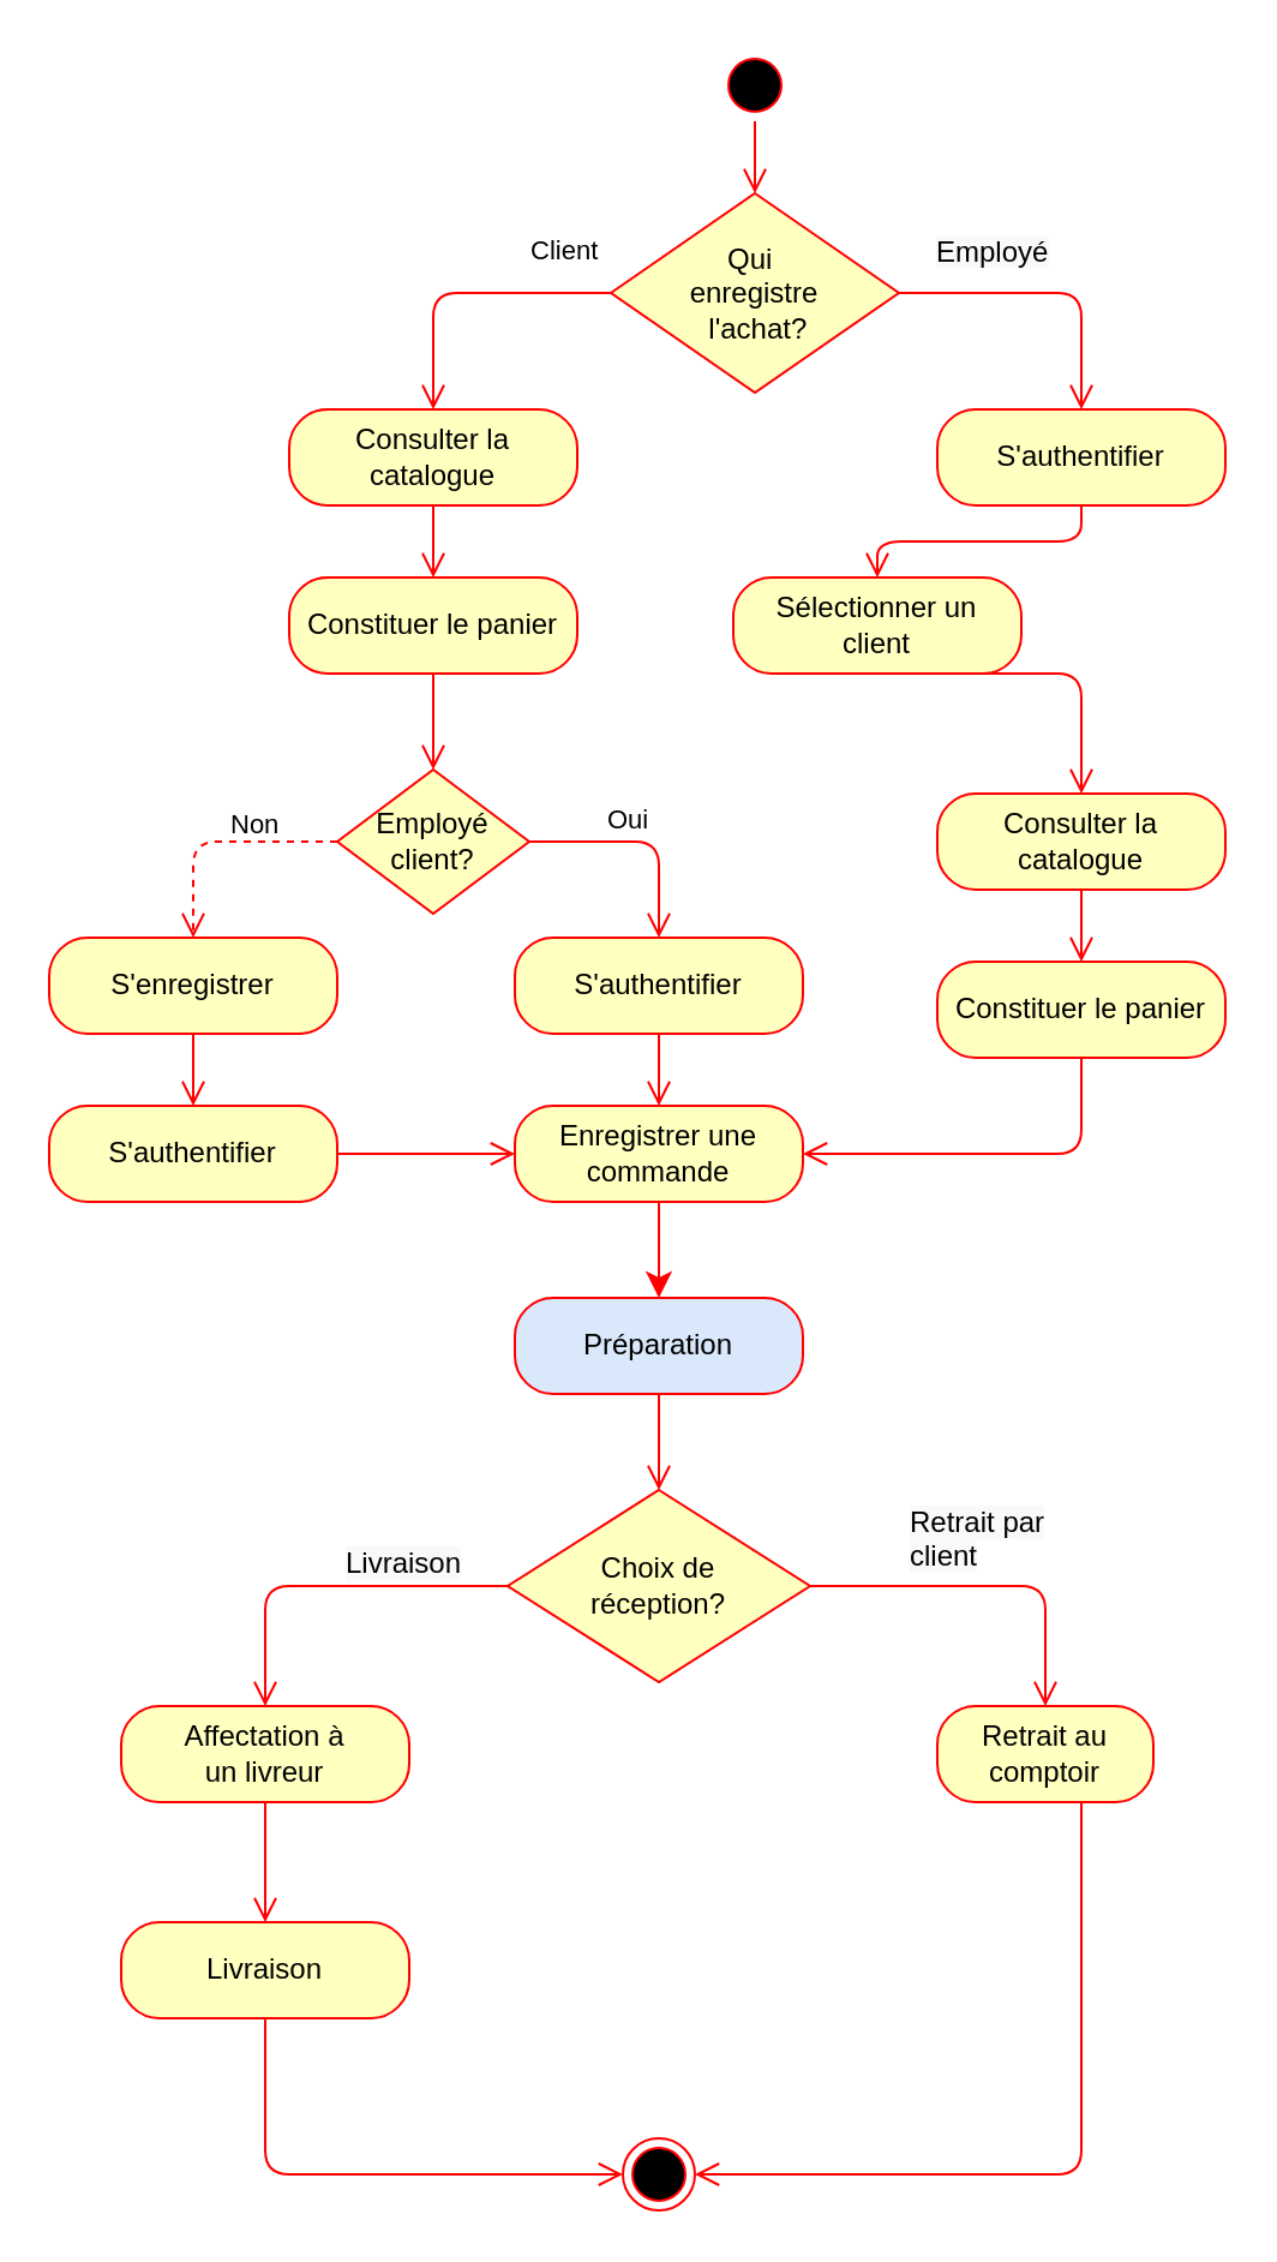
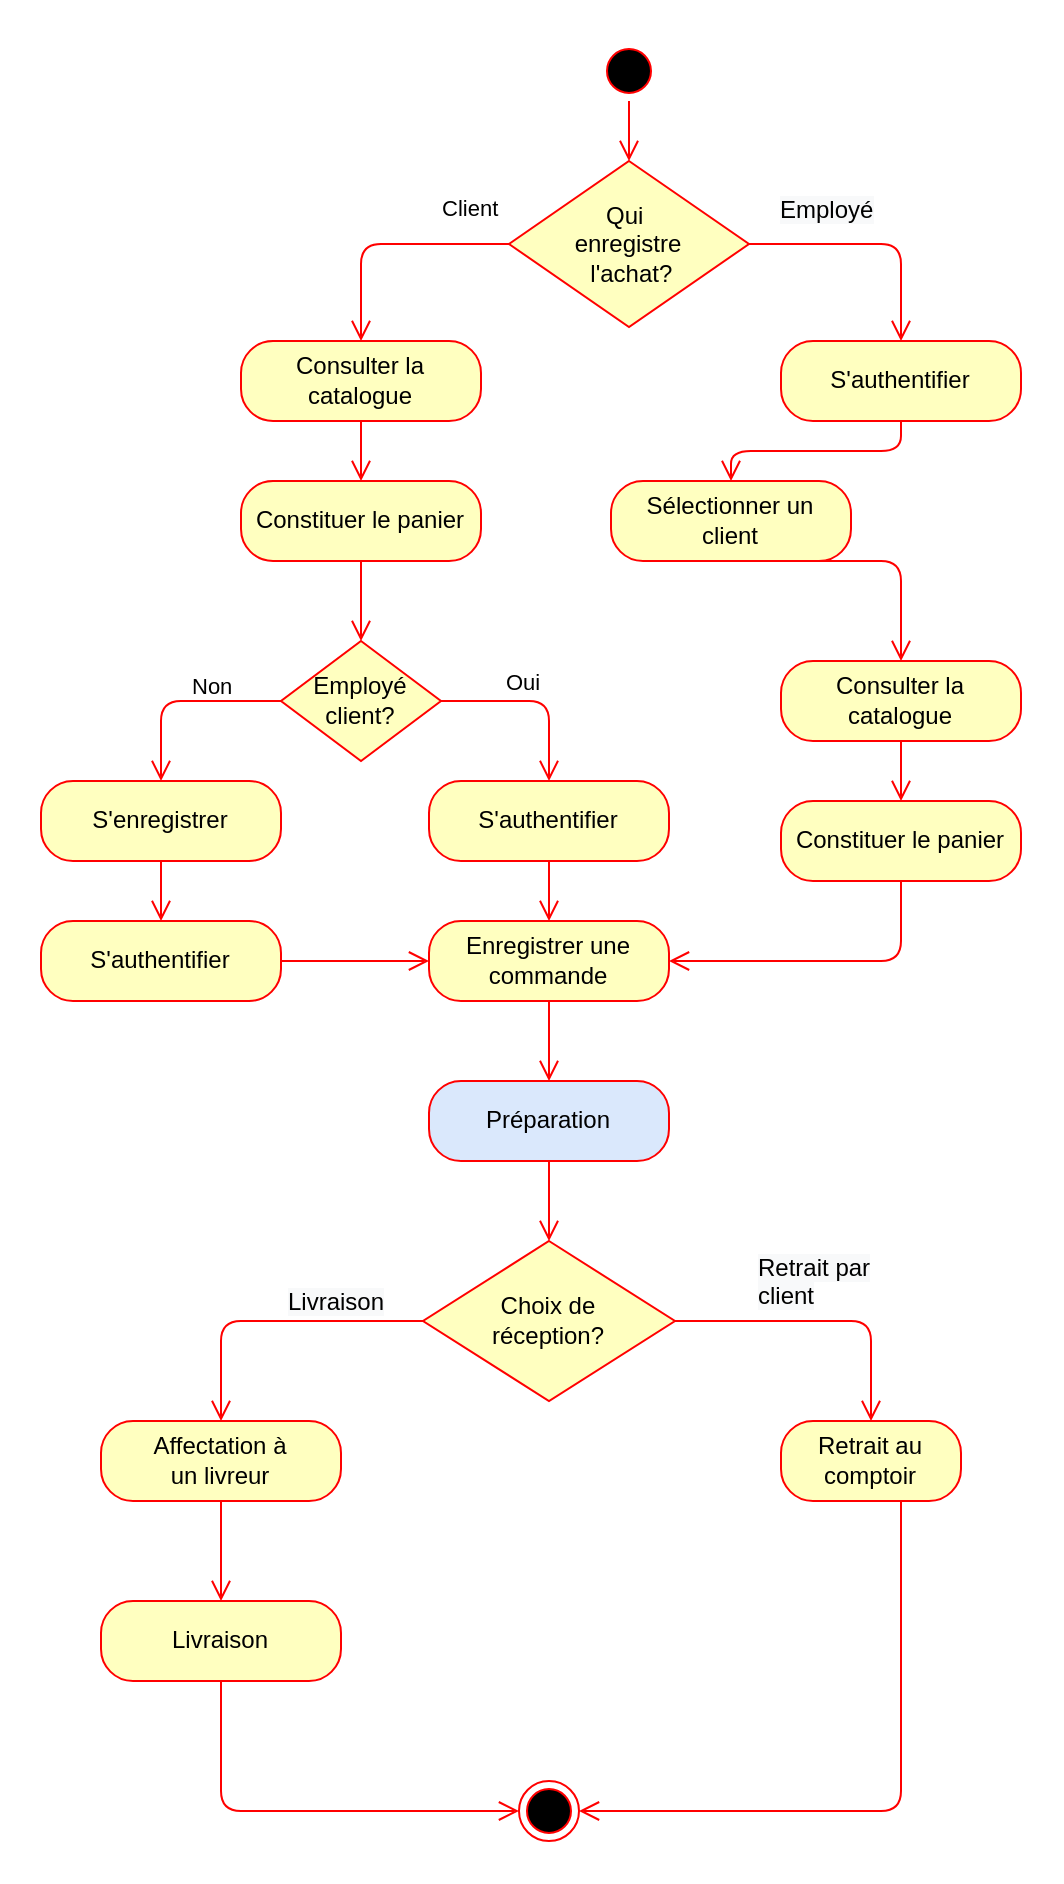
  <mxCell id="0" />
  <mxCell id="1" parent="0" />
  <mxCell id="2" value="Consulter la catalogue" style="rounded=1;whiteSpace=wrap;html=1;arcSize=40;fontColor=#000000;fillColor=#ffffc0;strokeColor=#ff0000;" vertex="1" parent="1"><mxGeometry x="120" y="170" width="120" height="40" as="geometry" /></mxCell>
  <mxCell id="3" value="" style="edgeStyle=orthogonalEdgeStyle;html=1;verticalAlign=bottom;endArrow=open;endSize=8;strokeColor=#ff0000;entryX=0.5;entryY=0;entryDx=0;entryDy=0;" edge="1" source="2" parent="1" target="4"><mxGeometry relative="1" as="geometry"><mxPoint x="-14" y="190" as="targetPoint" /></mxGeometry></mxCell>
  <mxCell id="4" value="Constituer le panier" style="rounded=1;whiteSpace=wrap;html=1;arcSize=40;fontColor=#000000;fillColor=#ffffc0;strokeColor=#ff0000;" vertex="1" parent="1"><mxGeometry x="120" y="240" width="120" height="40" as="geometry" /></mxCell>
  <mxCell id="5" value="" style="edgeStyle=orthogonalEdgeStyle;html=1;verticalAlign=bottom;endArrow=open;endSize=8;strokeColor=#ff0000;exitX=0.5;exitY=1;exitDx=0;exitDy=0;entryX=0.5;entryY=0;entryDx=0;entryDy=0;" edge="1" source="4" parent="1" target="9"><mxGeometry relative="1" as="geometry"><mxPoint x="150" y="390" as="targetPoint" /><mxPoint x="430" y="440" as="sourcePoint" /><Array as="points" /></mxGeometry></mxCell>
  <mxCell id="6" value="Qui&amp;nbsp;&lt;br&gt;enregistre&lt;br&gt;&amp;nbsp;l'achat?" style="rhombus;whiteSpace=wrap;html=1;fillColor=#ffffc0;strokeColor=#ff0000;" vertex="1" parent="1"><mxGeometry x="254" y="80" width="120" height="83" as="geometry" /></mxCell>
  <mxCell id="7" value="&lt;span style=&quot;font-size: 12px ; text-align: center ; white-space: normal ; background-color: rgb(248 , 249 , 250)&quot;&gt;Employé&lt;/span&gt;" style="edgeStyle=orthogonalEdgeStyle;html=1;align=left;verticalAlign=bottom;endArrow=open;endSize=8;strokeColor=#ff0000;entryX=0.5;entryY=0;entryDx=0;entryDy=0;" edge="1" source="6" parent="1" target="22"><mxGeometry x="-0.781" y="9" relative="1" as="geometry"><mxPoint x="480" y="320" as="targetPoint" /><mxPoint y="1" as="offset" /></mxGeometry></mxCell>
  <mxCell id="8" value="Client" style="edgeStyle=orthogonalEdgeStyle;html=1;align=left;verticalAlign=top;endArrow=open;endSize=8;strokeColor=#ff0000;exitX=0;exitY=0.5;exitDx=0;exitDy=0;entryX=0.5;entryY=0;entryDx=0;entryDy=0;" edge="1" source="6" parent="1" target="2"><mxGeometry x="-0.426" y="-31" relative="1" as="geometry"><mxPoint x="180" y="150" as="targetPoint" /><mxPoint x="240" y="122" as="sourcePoint" /><Array as="points"><mxPoint x="180" y="122" /></Array><mxPoint as="offset" /></mxGeometry></mxCell>
  <mxCell id="9" value="Employé client?" style="rhombus;whiteSpace=wrap;html=1;fillColor=#ffffc0;strokeColor=#ff0000;" vertex="1" parent="1"><mxGeometry x="140" y="320" width="80" height="60" as="geometry" /></mxCell>
  <mxCell id="10" value="Oui" style="edgeStyle=orthogonalEdgeStyle;html=1;align=left;verticalAlign=bottom;endArrow=open;endSize=8;strokeColor=#ff0000;entryX=0.5;entryY=0;entryDx=0;entryDy=0;exitX=1;exitY=0.5;exitDx=0;exitDy=0;" edge="1" source="9" parent="1" target="16"><mxGeometry x="-0.333" relative="1" as="geometry"><mxPoint x="270" y="500" as="targetPoint" /><mxPoint as="offset" /></mxGeometry></mxCell>
- <mxCell id="11" value="Non" style="edgeStyle=orthogonalEdgeStyle;html=1;align=left;verticalAlign=top;endArrow=open;endSize=8;strokeColor=#ff0000;exitX=0;exitY=0.5;exitDx=0;exitDy=0;entryX=0.5;entryY=0;entryDx=0;entryDy=0;dashed=1;" edge="1" source="9" parent="1" target="12"><mxGeometry x="-0.077" y="-20" relative="1" as="geometry"><mxPoint x="30" y="440" as="targetPoint" /><mxPoint x="130" y="470" as="sourcePoint" /><Array as="points"><mxPoint x="80" y="350" /></Array><mxPoint as="offset" /></mxGeometry></mxCell>
+ <mxCell id="11" value="Non" style="edgeStyle=orthogonalEdgeStyle;html=1;align=left;verticalAlign=top;endArrow=open;endSize=8;strokeColor=#ff0000;exitX=0;exitY=0.5;exitDx=0;exitDy=0;entryX=0.5;entryY=0;entryDx=0;entryDy=0;" edge="1" source="9" parent="1" target="12"><mxGeometry x="-0.077" y="-20" relative="1" as="geometry"><mxPoint x="30" y="440" as="targetPoint" /><mxPoint x="130" y="470" as="sourcePoint" /><Array as="points"><mxPoint x="80" y="350" /></Array><mxPoint as="offset" /></mxGeometry></mxCell>
  <mxCell id="12" value="S'enregistrer" style="rounded=1;whiteSpace=wrap;html=1;arcSize=40;fontColor=#000000;fillColor=#ffffc0;strokeColor=#ff0000;" vertex="1" parent="1"><mxGeometry x="20" y="390" width="120" height="40" as="geometry" /></mxCell>
  <mxCell id="13" value="" style="edgeStyle=orthogonalEdgeStyle;html=1;verticalAlign=bottom;endArrow=open;endSize=8;strokeColor=#ff0000;entryX=0.5;entryY=0;entryDx=0;entryDy=0;" edge="1" source="12" parent="1" target="14"><mxGeometry relative="1" as="geometry"><mxPoint x="-50" y="620" as="targetPoint" /></mxGeometry></mxCell>
  <mxCell id="14" value="S'authentifier" style="rounded=1;whiteSpace=wrap;html=1;arcSize=40;fontColor=#000000;fillColor=#ffffc0;strokeColor=#ff0000;" vertex="1" parent="1"><mxGeometry x="20" y="460" width="120" height="40" as="geometry" /></mxCell>
  <mxCell id="15" value="" style="edgeStyle=orthogonalEdgeStyle;html=1;verticalAlign=bottom;endArrow=open;endSize=8;strokeColor=#ff0000;entryX=0;entryY=0.5;entryDx=0;entryDy=0;" edge="1" source="14" parent="1" target="18"><mxGeometry relative="1" as="geometry"><mxPoint x="160" y="610" as="targetPoint" /></mxGeometry></mxCell>
  <mxCell id="16" value="S'authentifier" style="rounded=1;whiteSpace=wrap;html=1;arcSize=40;fontColor=#000000;fillColor=#ffffc0;strokeColor=#ff0000;" vertex="1" parent="1"><mxGeometry x="214" y="390" width="120" height="40" as="geometry" /></mxCell>
  <mxCell id="17" value="" style="edgeStyle=orthogonalEdgeStyle;html=1;verticalAlign=bottom;endArrow=open;endSize=8;strokeColor=#ff0000;entryX=0.5;entryY=0;entryDx=0;entryDy=0;" edge="1" source="16" parent="1" target="18"><mxGeometry relative="1" as="geometry"><mxPoint x="274" y="560" as="targetPoint" /></mxGeometry></mxCell>
  <mxCell id="18" value="Enregistrer une commande" style="rounded=1;whiteSpace=wrap;html=1;arcSize=40;fontColor=#000000;fillColor=#ffffc0;strokeColor=#ff0000;" vertex="1" parent="1"><mxGeometry x="214" y="460" width="120" height="40" as="geometry" /></mxCell>
- <mxCell id="19" value="" style="edgeStyle=orthogonalEdgeStyle;html=1;verticalAlign=bottom;endArrow=classic;endSize=8;strokeColor=#ff0000;entryX=0.5;entryY=0;entryDx=0;entryDy=0;" edge="1" source="18" parent="1" target="20"><mxGeometry relative="1" as="geometry"><mxPoint x="274" y="580" as="targetPoint" /></mxGeometry></mxCell>
+ <mxCell id="19" value="" style="edgeStyle=orthogonalEdgeStyle;html=1;verticalAlign=bottom;endArrow=open;endSize=8;strokeColor=#ff0000;entryX=0.5;entryY=0;entryDx=0;entryDy=0;" edge="1" source="18" parent="1" target="20"><mxGeometry relative="1" as="geometry"><mxPoint x="274" y="580" as="targetPoint" /></mxGeometry></mxCell>
  <mxCell id="20" value="Préparation" style="rounded=1;whiteSpace=wrap;html=1;arcSize=40;fontColor=#000000;fillColor=#dae8fc;strokeColor=#ff0000;" vertex="1" parent="1"><mxGeometry x="214" y="540" width="120" height="40" as="geometry" /></mxCell>
  <mxCell id="21" value="" style="edgeStyle=orthogonalEdgeStyle;html=1;verticalAlign=bottom;endArrow=open;endSize=8;strokeColor=#ff0000;entryX=0.5;entryY=0;entryDx=0;entryDy=0;" edge="1" source="20" parent="1" target="24"><mxGeometry relative="1" as="geometry"><mxPoint x="130" y="840" as="targetPoint" /></mxGeometry></mxCell>
  <mxCell id="22" value="S'authentifier" style="rounded=1;whiteSpace=wrap;html=1;arcSize=40;fontColor=#000000;fillColor=#ffffc0;strokeColor=#ff0000;" vertex="1" parent="1"><mxGeometry x="390" y="170" width="120" height="40" as="geometry" /></mxCell>
  <mxCell id="23" value="" style="edgeStyle=orthogonalEdgeStyle;html=1;verticalAlign=bottom;endArrow=open;endSize=8;strokeColor=#ff0000;entryX=0.5;entryY=0;entryDx=0;entryDy=0;" edge="1" source="22" parent="1" target="36"><mxGeometry relative="1" as="geometry"><mxPoint x="614" y="410" as="targetPoint" /></mxGeometry></mxCell>
  <mxCell id="24" value="Choix de&lt;br&gt;réception?" style="rhombus;whiteSpace=wrap;html=1;fillColor=#ffffc0;strokeColor=#ff0000;" vertex="1" parent="1"><mxGeometry x="211" y="620" width="126" height="80" as="geometry" /></mxCell>
  <mxCell id="25" value="&lt;span style=&quot;font-size: 12px ; text-align: center ; white-space: normal ; background-color: rgb(248 , 249 , 250)&quot;&gt;Livraison&lt;/span&gt;" style="edgeStyle=orthogonalEdgeStyle;html=1;align=left;verticalAlign=bottom;endArrow=open;endSize=8;strokeColor=#ff0000;entryX=0.5;entryY=0;entryDx=0;entryDy=0;" edge="1" source="24" parent="1" target="27"><mxGeometry x="-0.092" relative="1" as="geometry"><mxPoint x="204" y="930" as="targetPoint" /><mxPoint as="offset" /></mxGeometry></mxCell>
  <mxCell id="26" value="&lt;span style=&quot;font-size: 12px ; text-align: center ; white-space: normal ; background-color: rgb(248 , 249 , 250)&quot;&gt;Retrait&amp;nbsp;&lt;/span&gt;&lt;span style=&quot;font-size: 12px ; text-align: center ; white-space: normal ; background-color: rgb(248 , 249 , 250)&quot;&gt;par client&lt;/span&gt;" style="edgeStyle=orthogonalEdgeStyle;html=1;align=left;verticalAlign=top;endArrow=open;endSize=8;strokeColor=#ff0000;" edge="1" source="24" parent="1" target="29"><mxGeometry x="-0.466" y="40" relative="1" as="geometry"><mxPoint x="496" y="840" as="targetPoint" /><mxPoint as="offset" /></mxGeometry></mxCell>
  <mxCell id="27" value="Affectation à&lt;br&gt;un livreur" style="rounded=1;whiteSpace=wrap;html=1;arcSize=40;fontColor=#000000;fillColor=#ffffc0;strokeColor=#ff0000;" vertex="1" parent="1"><mxGeometry x="50" y="710" width="120" height="40" as="geometry" /></mxCell>
  <mxCell id="28" value="" style="edgeStyle=orthogonalEdgeStyle;html=1;verticalAlign=bottom;endArrow=open;endSize=8;strokeColor=#ff0000;entryX=0.5;entryY=0;entryDx=0;entryDy=0;" edge="1" source="27" parent="1" target="31"><mxGeometry relative="1" as="geometry"><mxPoint x="60" y="1030" as="targetPoint" /></mxGeometry></mxCell>
  <mxCell id="29" value="Retrait au&lt;br&gt;comptoir" style="rounded=1;whiteSpace=wrap;html=1;arcSize=40;fontColor=#000000;fillColor=#ffffc0;strokeColor=#ff0000;" vertex="1" parent="1"><mxGeometry x="390" y="710" width="90" height="40" as="geometry" /></mxCell>
  <mxCell id="30" value="" style="edgeStyle=orthogonalEdgeStyle;html=1;verticalAlign=bottom;endArrow=open;endSize=8;strokeColor=#ff0000;entryX=1;entryY=0.5;entryDx=0;entryDy=0;" edge="1" source="29" parent="1" target="33"><mxGeometry relative="1" as="geometry"><mxPoint x="580" y="1080" as="targetPoint" /><Array as="points"><mxPoint x="450" y="905" /></Array></mxGeometry></mxCell>
  <mxCell id="31" value="Livraison" style="rounded=1;whiteSpace=wrap;html=1;arcSize=40;fontColor=#000000;fillColor=#ffffc0;strokeColor=#ff0000;" vertex="1" parent="1"><mxGeometry x="50" y="800" width="120" height="40" as="geometry" /></mxCell>
  <mxCell id="32" value="" style="edgeStyle=orthogonalEdgeStyle;html=1;verticalAlign=bottom;endArrow=open;endSize=8;strokeColor=#ff0000;entryX=0;entryY=0.5;entryDx=0;entryDy=0;exitX=0.5;exitY=1;exitDx=0;exitDy=0;" edge="1" source="31" parent="1" target="33"><mxGeometry relative="1" as="geometry"><mxPoint x="260" y="1090" as="targetPoint" /></mxGeometry></mxCell>
  <mxCell id="33" value="" style="ellipse;html=1;shape=endState;fillColor=#000000;strokeColor=#ff0000;" vertex="1" parent="1"><mxGeometry x="259" y="890" width="30" height="30" as="geometry" /></mxCell>
  <mxCell id="34" value="" style="ellipse;html=1;shape=startState;fillColor=#000000;strokeColor=#ff0000;" vertex="1" parent="1"><mxGeometry x="299" y="20" width="30" height="30" as="geometry" /></mxCell>
  <mxCell id="35" value="" style="edgeStyle=orthogonalEdgeStyle;html=1;verticalAlign=bottom;endArrow=open;endSize=8;strokeColor=#ff0000;entryX=0.5;entryY=0;entryDx=0;entryDy=0;" edge="1" source="34" parent="1" target="6"><mxGeometry relative="1" as="geometry"><mxPoint x="314" y="160" as="targetPoint" /></mxGeometry></mxCell>
  <mxCell id="36" value="Sélectionner un&lt;br&gt;client" style="rounded=1;whiteSpace=wrap;html=1;arcSize=40;fontColor=#000000;fillColor=#ffffc0;strokeColor=#ff0000;" vertex="1" parent="1"><mxGeometry x="305" y="240" width="120" height="40" as="geometry" /></mxCell>
  <mxCell id="37" value="" style="edgeStyle=orthogonalEdgeStyle;html=1;verticalAlign=bottom;endArrow=open;endSize=8;strokeColor=#ff0000;exitX=0.5;exitY=1;exitDx=0;exitDy=0;entryX=0.5;entryY=0;entryDx=0;entryDy=0;" edge="1" source="36" parent="1" target="38"><mxGeometry relative="1" as="geometry"><mxPoint x="580" y="360" as="targetPoint" /><Array as="points"><mxPoint x="450" y="320" /><mxPoint x="450" y="320" /></Array></mxGeometry></mxCell>
  <mxCell id="38" value="Consulter la catalogue" style="rounded=1;whiteSpace=wrap;html=1;arcSize=40;fontColor=#000000;fillColor=#ffffc0;strokeColor=#ff0000;" vertex="1" parent="1"><mxGeometry x="390" y="330" width="120" height="40" as="geometry" /></mxCell>
  <mxCell id="39" value="" style="edgeStyle=orthogonalEdgeStyle;html=1;verticalAlign=bottom;endArrow=open;endSize=8;strokeColor=#ff0000;entryX=0.5;entryY=0;entryDx=0;entryDy=0;" edge="1" parent="1" source="38" target="40"><mxGeometry relative="1" as="geometry"><mxPoint x="350" y="320" as="targetPoint" /></mxGeometry></mxCell>
  <mxCell id="40" value="Constituer le panier" style="rounded=1;whiteSpace=wrap;html=1;arcSize=40;fontColor=#000000;fillColor=#ffffc0;strokeColor=#ff0000;" vertex="1" parent="1"><mxGeometry x="390" y="400" width="120" height="40" as="geometry" /></mxCell>
  <mxCell id="41" value="" style="edgeStyle=orthogonalEdgeStyle;html=1;verticalAlign=bottom;endArrow=open;endSize=8;strokeColor=#ff0000;exitX=0.5;exitY=1;exitDx=0;exitDy=0;entryX=1;entryY=0.5;entryDx=0;entryDy=0;" edge="1" parent="1" source="40" target="18"><mxGeometry relative="1" as="geometry"><mxPoint x="350" y="550" as="targetPoint" /><mxPoint x="630" y="570" as="sourcePoint" /><Array as="points"><mxPoint x="450" y="480" /></Array></mxGeometry></mxCell>
